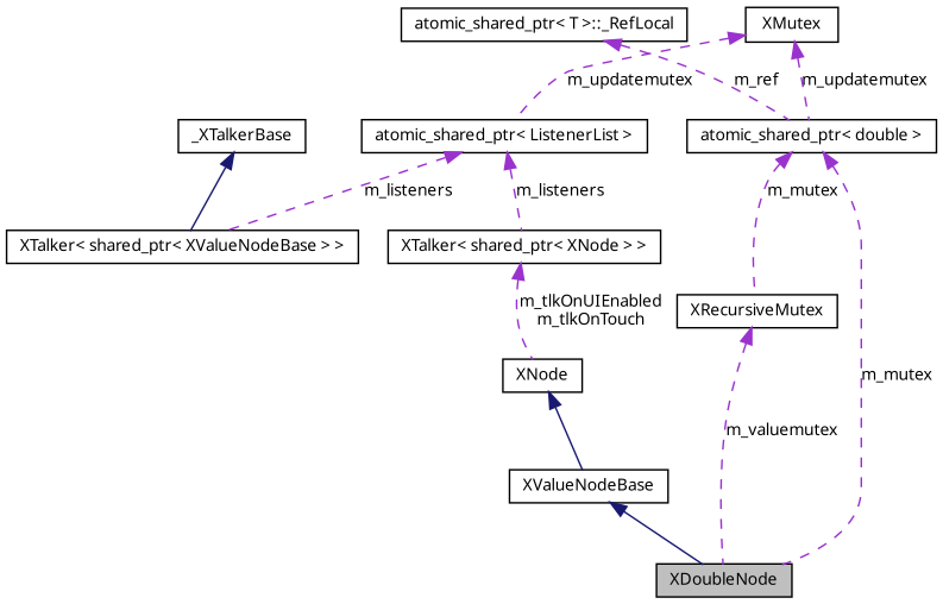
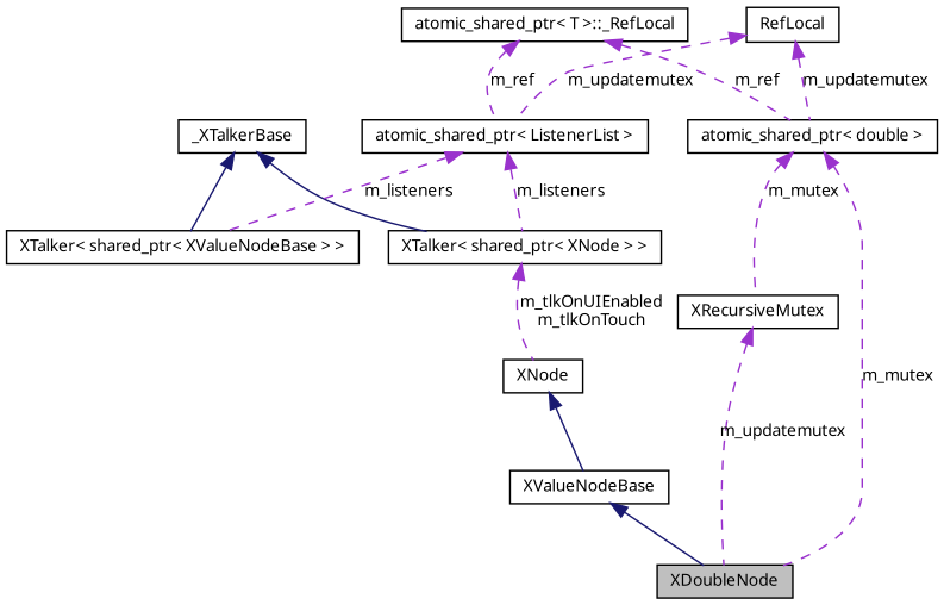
  digraph {
    node [color=black fillcolor=white fontname="FreeSans.ttf" fontsize=10 shape=record style=filled]
    edge [color=darkorchid3 dir=back fontname="FreeSans.ttf" fontsize=10 labelfontname="FreeSans.ttf" labelfontsize=10 style=dashed]
    n1 [fillcolor=grey75 fontcolor=black height=0.2 label=XDoubleNode width=0.4]
    n2 [height=0.2 label=XValueNodeBase width=0.4]
    n3 [height=0.2 label=XNode width=0.4]
    n4 [height=0.2 label="XTalker\< shared_ptr\< XNode \> \>" width=0.4]
    n5 [height=0.2 label=_XTalkerBase width=0.4]
    n6 [height=0.2 label="XTalker\< shared_ptr\< XValueNodeBase \> \>" width=0.4]
    n7 [height=0.2 label="atomic_shared_ptr\< ListenerList \>" width=0.4]
    n8 [height=0.2 label="atomic_shared_ptr\< T \>::_RefLocal" width=0.4]
    n9 [height=0.2 label="atomic_shared_ptr\< double \>" width=0.4]
    n10 [height=0.2 label=XRecursiveMutex width=0.4]
-   n11 [height=0.2 label=XMutex width=0.4]
+   n11 [height=0.2 label=RefLocal width=0.4]
    n2 -> n1 [color=midnightblue style=solid]
    n3 -> n2 [color=midnightblue style=solid]
    n4 -> n3 [label="m_tlkOnUIEnabled\nm_tlkOnTouch"]
+   n5 -> n4 [color=midnightblue style=solid]
    n5 -> n6 [color=midnightblue style=solid]
    n7 -> n4 [label=m_listeners]
    n7 -> n6 [label=m_listeners]
+   n8 -> n7 [label=m_ref]
    n8 -> n9 [label=m_ref]
    n9 -> n1 [label=m_mutex]
    n9 -> n10 [label=m_mutex]
-   n10 -> n1 [label=m_valuemutex]
+   n10 -> n1 [label=m_updatemutex]
    n11 -> n7 [label=m_updatemutex]
    n11 -> n9 [label=m_updatemutex]
  }
